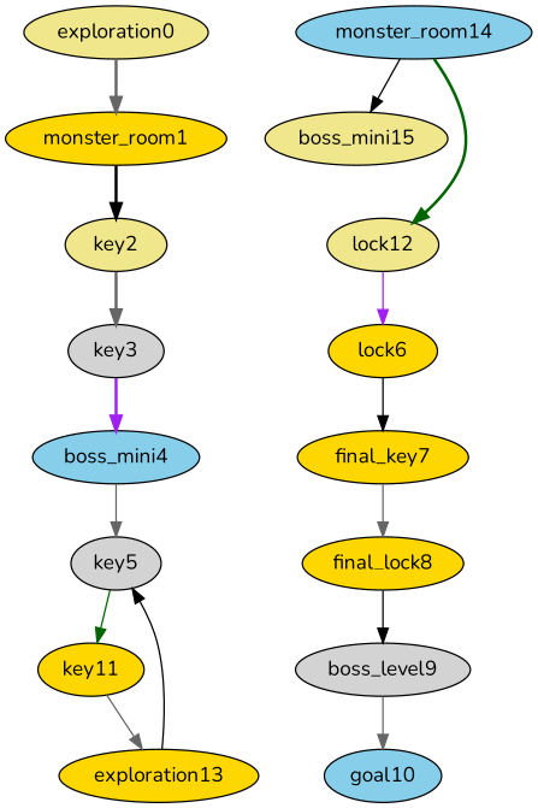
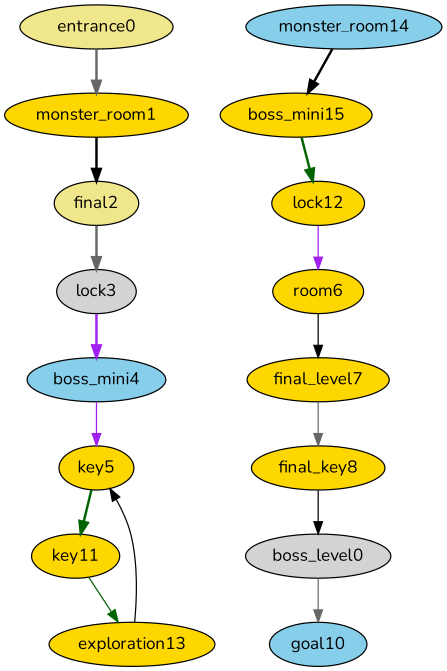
  digraph {
    fontname=Nunito
    node [fillcolor=gold fontname=Nunito style=filled]
    edge [color=gray40 fontname=Nunito style=solid]
-   entrance0 [fillcolor=khaki label=exploration0]
+   entrance0 [fillcolor=khaki]
    monster_room1
-   key2 [fillcolor=khaki]
-   lock3 [fillcolor=lightgrey label=key3]
+   key2 [fillcolor=khaki label=final2]
+   lock3 [fillcolor=lightgrey]
    boss_mini4 [fillcolor=skyblue]
-   key5 [fillcolor=lightgrey]
+   key5
    key11
    exploration13
-   lock6
-   final_key7
-   final_lock8
-   boss_level9 [fillcolor=lightgrey]
+   lock6 [label=room6]
+   final_key7 [label=final_level7]
+   final_lock8 [label=final_key8]
+   boss_level9 [fillcolor=lightgrey label=boss_level0]
    goal10 [fillcolor=skyblue]
    monster_room14 [fillcolor=skyblue]
-   boss_mini15 [fillcolor=khaki]
-   lock12 [fillcolor=khaki]
+   boss_mini15
+   lock12
    entrance0 -> monster_room1 [style=bold]
    monster_room1 -> key2 [color=black style=bold]
    key2 -> lock3 [style=bold]
    lock3 -> boss_mini4 [color=purple style=bold]
-   boss_mini4 -> key5
-   key5 -> key11 [color=darkgreen]
-   key11 -> exploration13
+   boss_mini4 -> key5 [color=purple]
+   key5 -> key11 [color=darkgreen style=bold]
+   key11 -> exploration13 [color=darkgreen]
    exploration13 -> key5 [color=black]
    lock6 -> final_key7 [color=black]
    final_key7 -> final_lock8
    final_lock8 -> boss_level9 [color=black]
    boss_level9 -> goal10
-   monster_room14 -> boss_mini15 [color=black]
-   monster_room14 -> lock12 [color=darkgreen style=bold]
+   monster_room14 -> boss_mini15 [color=black style=bold]
+   boss_mini15 -> lock12 [color=darkgreen style=bold]
    lock12 -> lock6 [color=purple]
  }
